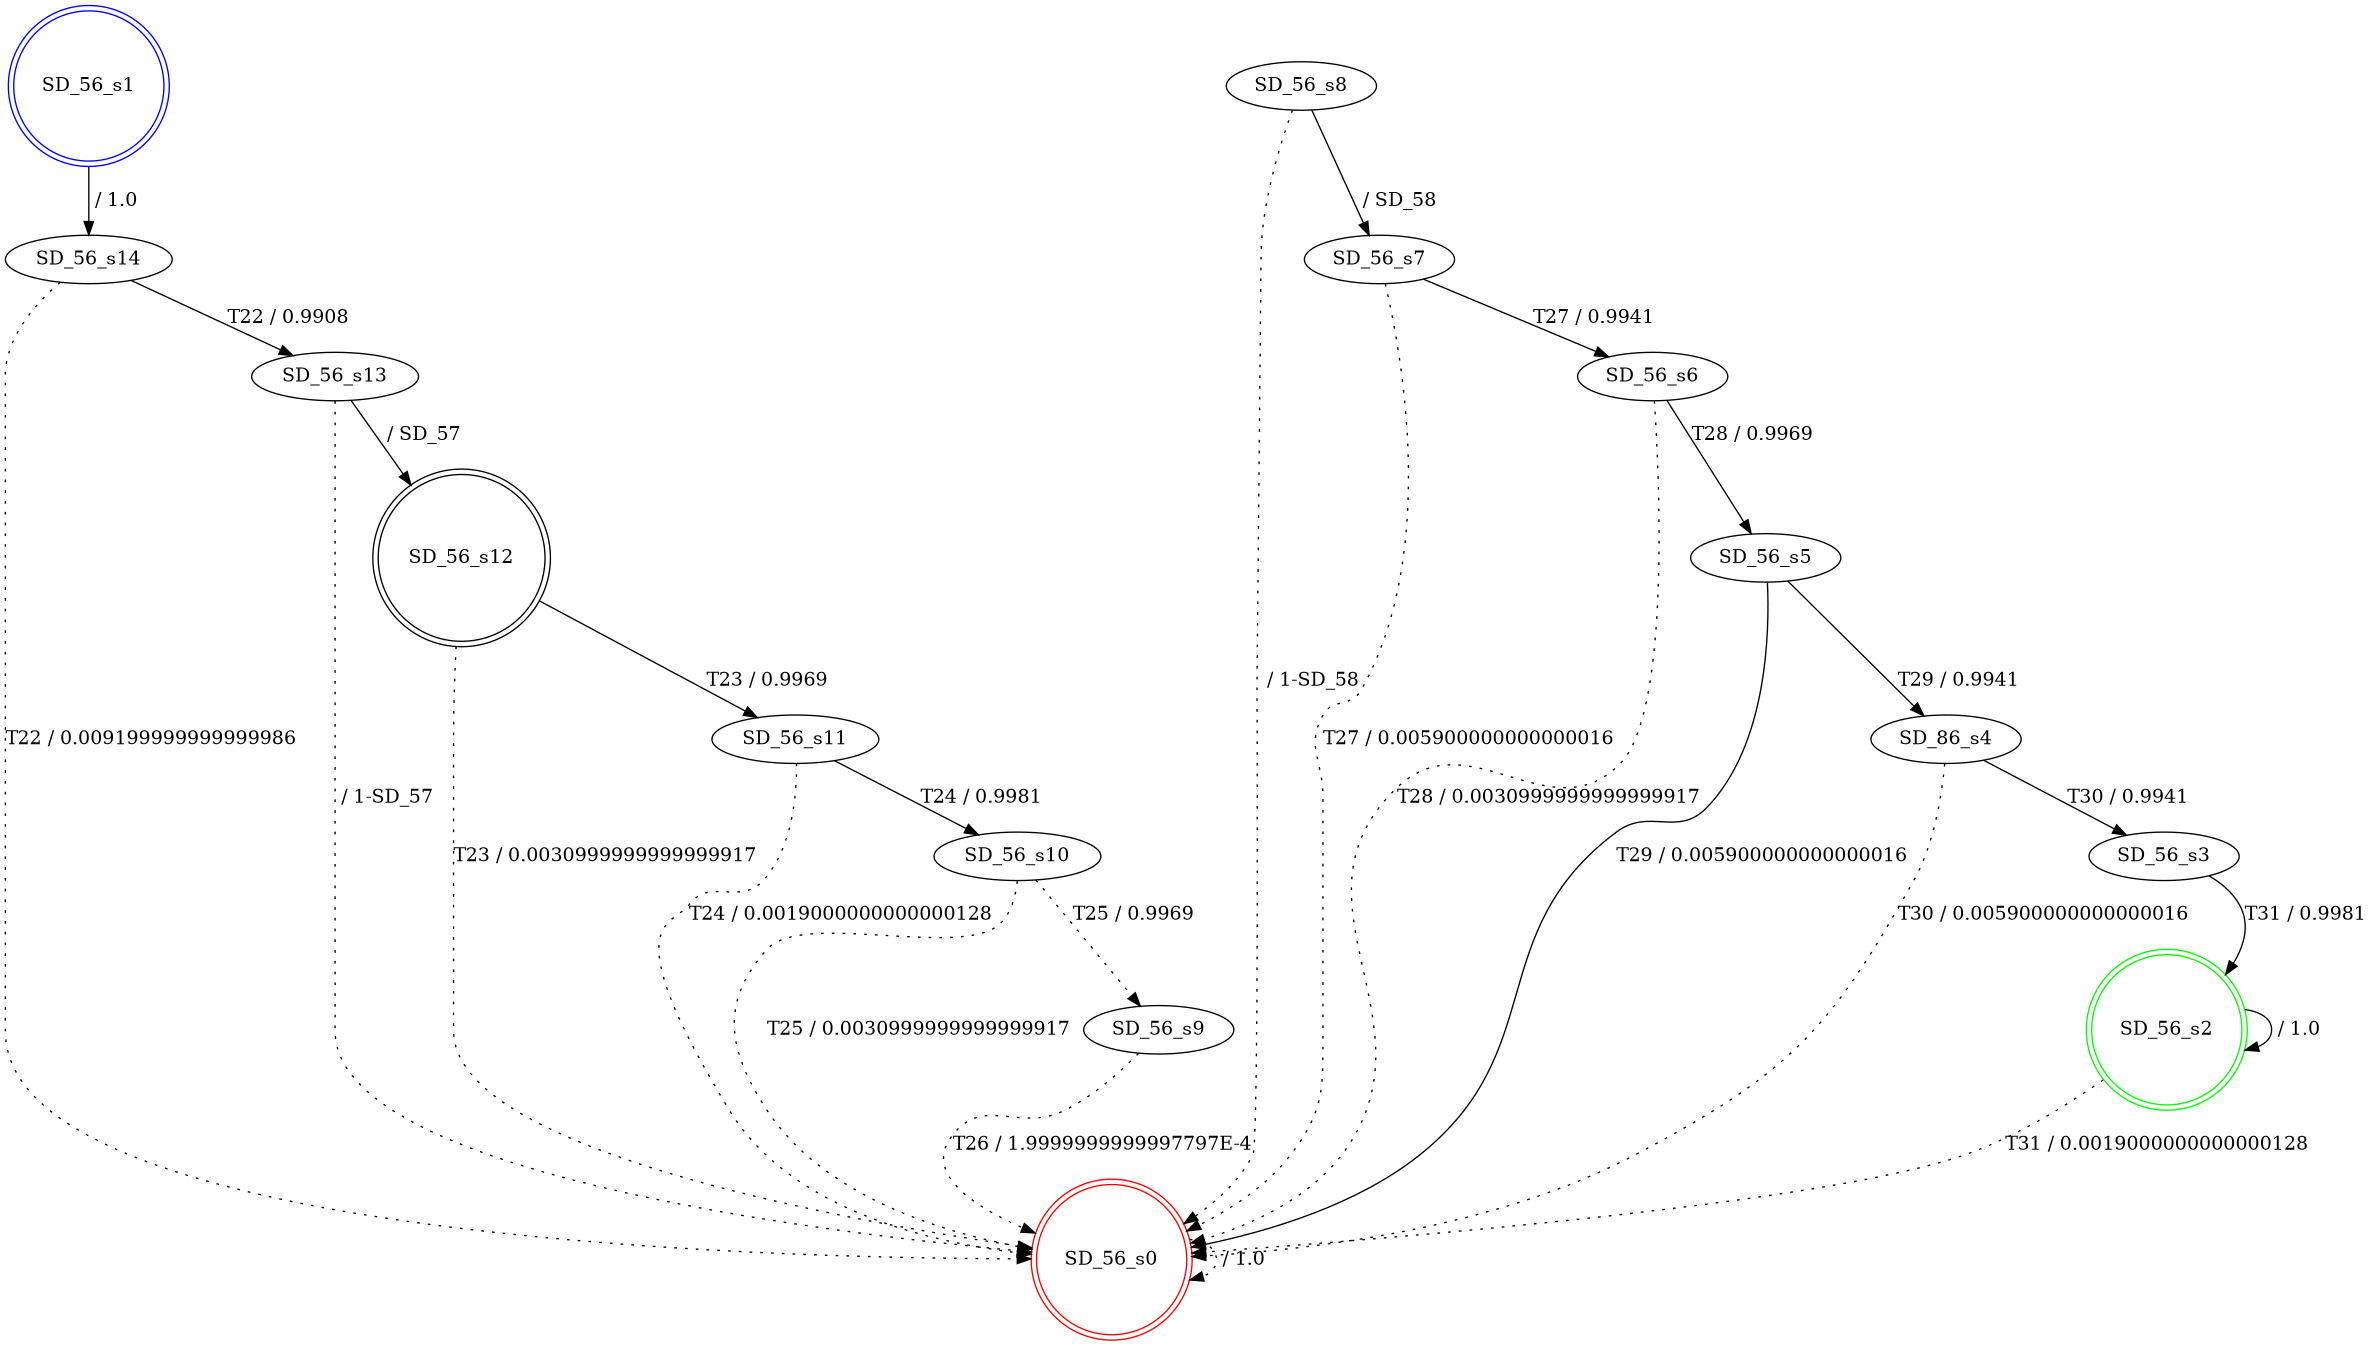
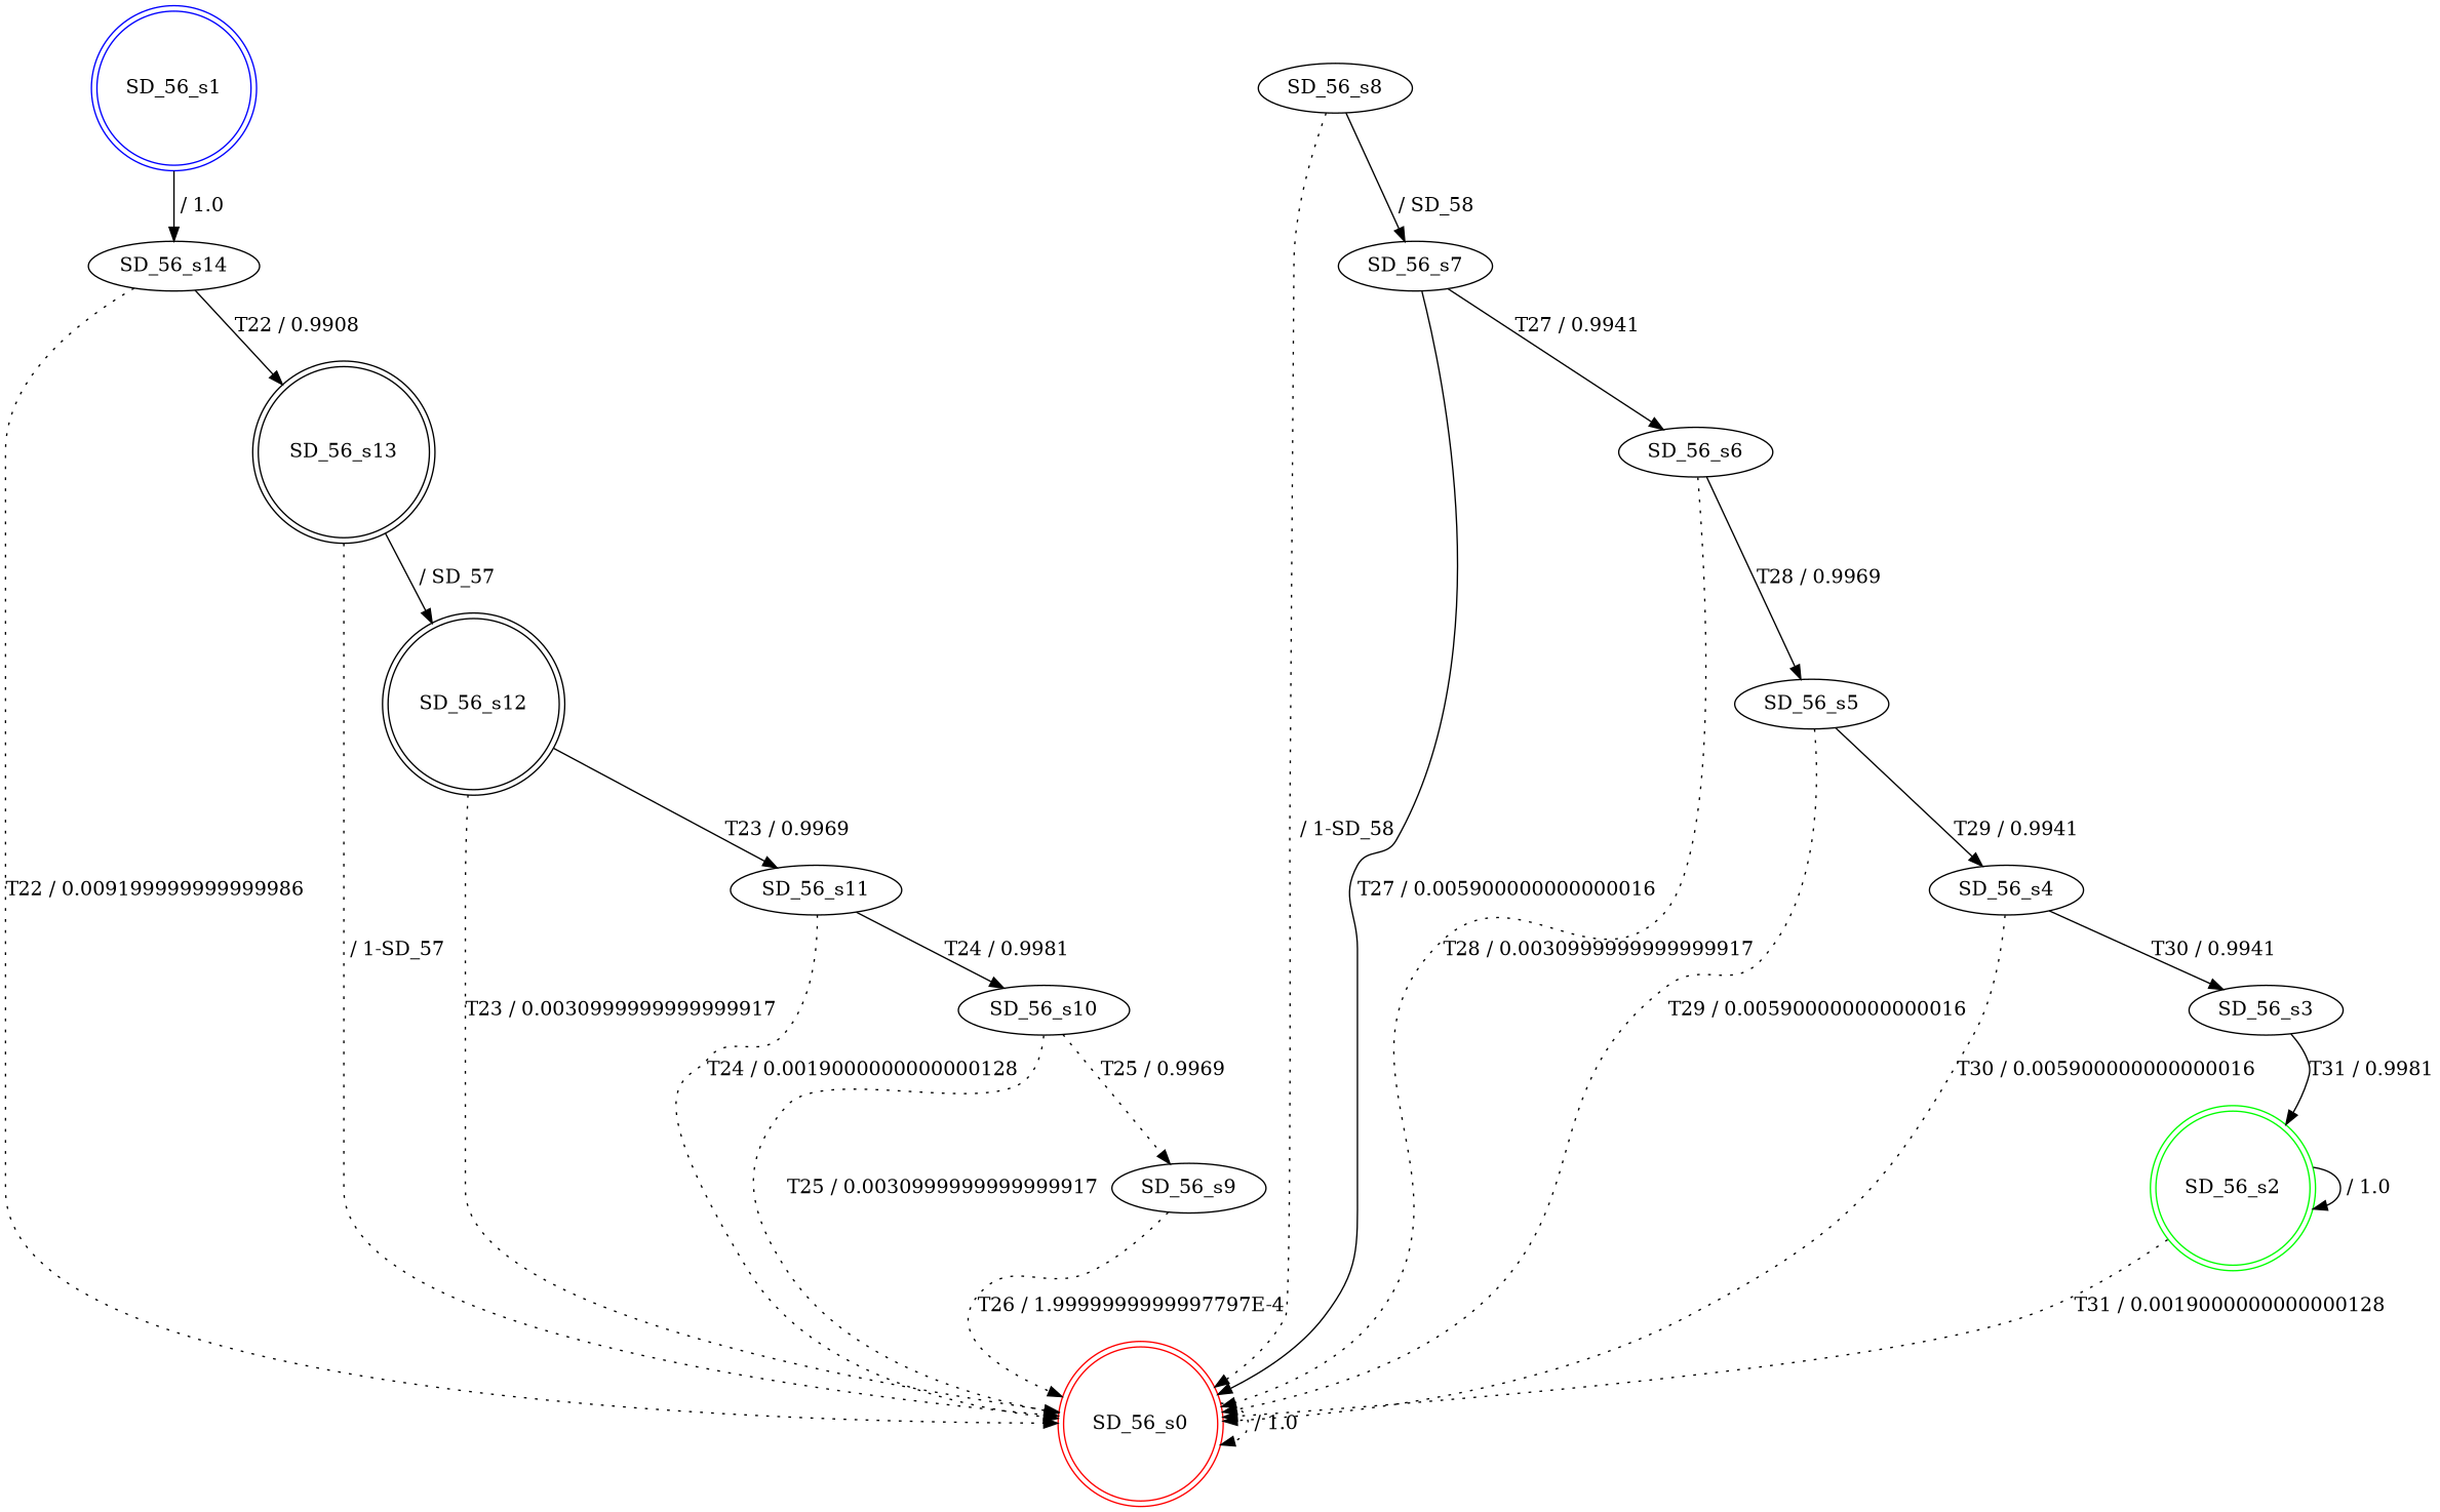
  digraph {
    edge [style=dotted]
    n1 [color=red label=SD_56_s0 shape=doublecircle]
    n2 [color=blue label=SD_56_s1 shape=doublecircle]
    n3 [label=SD_56_s14]
-   n4 [label=SD_56_s13]
+   n4 [label=SD_56_s13 shape=doublecircle]
    n5 [color=green label=SD_56_s2 shape=doublecircle]
    n6 [label=SD_56_s3]
-   n7 [label=SD_86_s4]
+   n7 [label=SD_56_s4]
    n8 [label=SD_56_s5]
    n9 [label=SD_56_s6]
    n10 [label=SD_56_s7]
    n11 [label=SD_56_s8]
    n12 [label=SD_56_s9]
    n13 [label=SD_56_s10]
    n14 [label=SD_56_s11]
    n15 [label=SD_56_s12 shape=doublecircle]
    n1 -> n1 [label=" / 1.0"]
    n2 -> n3 [label=" / 1.0" style=""]
    n3 -> n1 [label="T22 / 0.009199999999999986"]
    n3 -> n4 [label="T22 / 0.9908" style=""]
    n4 -> n1 [label=" / 1-SD_57"]
    n4 -> n15 [label=" / SD_57" style=""]
    n5 -> n1 [label="T31 / 0.0019000000000000128"]
    n5 -> n5 [label=" / 1.0" style=""]
    n6 -> n5 [label="T31 / 0.9981" style=""]
    n7 -> n1 [label="T30 / 0.005900000000000016"]
    n7 -> n6 [label="T30 / 0.9941" style=""]
-   n8 -> n1 [label="T29 / 0.005900000000000016" style=solid]
+   n8 -> n1 [label="T29 / 0.005900000000000016"]
    n8 -> n7 [label="T29 / 0.9941" style=""]
    n9 -> n1 [label="T28 / 0.0030999999999999917"]
    n9 -> n8 [label="T28 / 0.9969" style=""]
-   n10 -> n1 [label="T27 / 0.005900000000000016"]
+   n10 -> n1 [label="T27 / 0.005900000000000016" style=solid]
    n10 -> n9 [label="T27 / 0.9941" style=""]
    n11 -> n1 [label=" / 1-SD_58"]
    n11 -> n10 [label=" / SD_58" style=""]
    n12 -> n1 [label="T26 / 1.9999999999997797E-4"]
    n13 -> n1 [label="T25 / 0.0030999999999999917"]
    n13 -> n12 [label="T25 / 0.9969"]
    n14 -> n1 [label="T24 / 0.0019000000000000128"]
    n14 -> n13 [label="T24 / 0.9981" style=""]
    n15 -> n1 [label="T23 / 0.0030999999999999917"]
    n15 -> n14 [label="T23 / 0.9969" style=""]
  }
